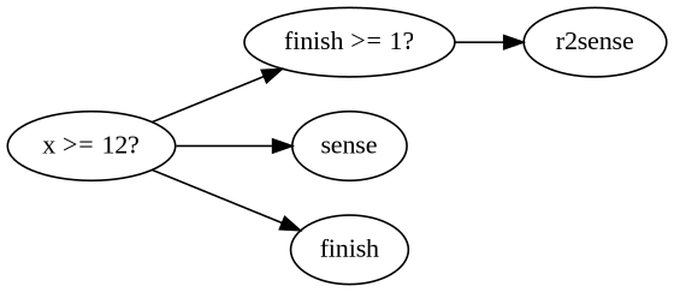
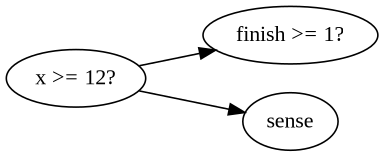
  digraph {
    fontname="Liberation Serif"
    rankdir=LR
    node [fontname="Liberation Serif"]
    edge [fontname="Liberation Serif"]
    n1 [label="finish >= 1?"]
-   n2 [label=r2sense]
    n3 [label="x >= 12?"]
    n4 [label=sense]
-   n5 [label=finish]
-   n1 -> n2
    n3 -> n1
    n3 -> n4
-   n3 -> n5
  }
